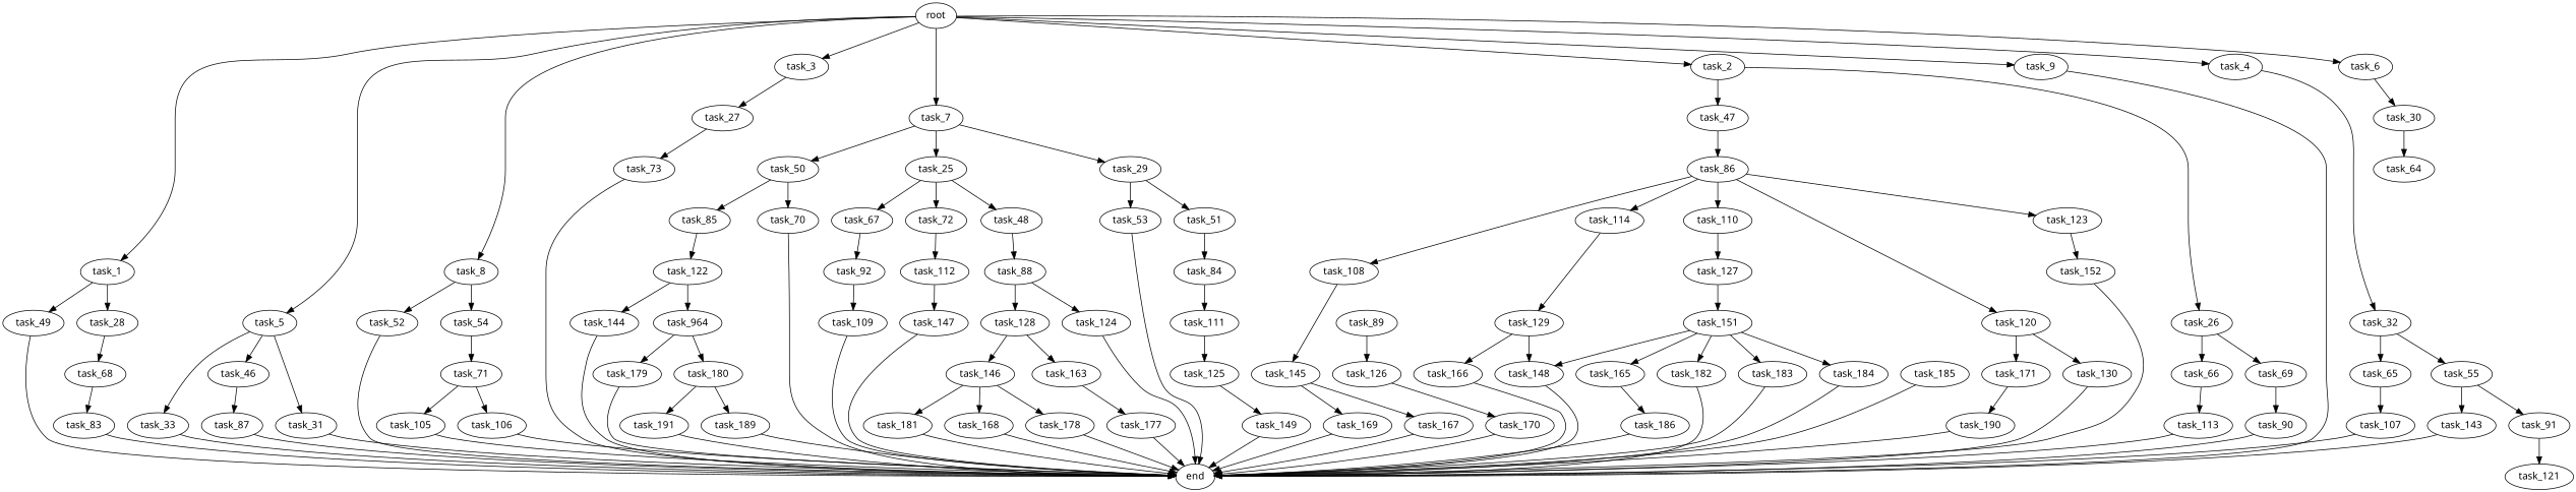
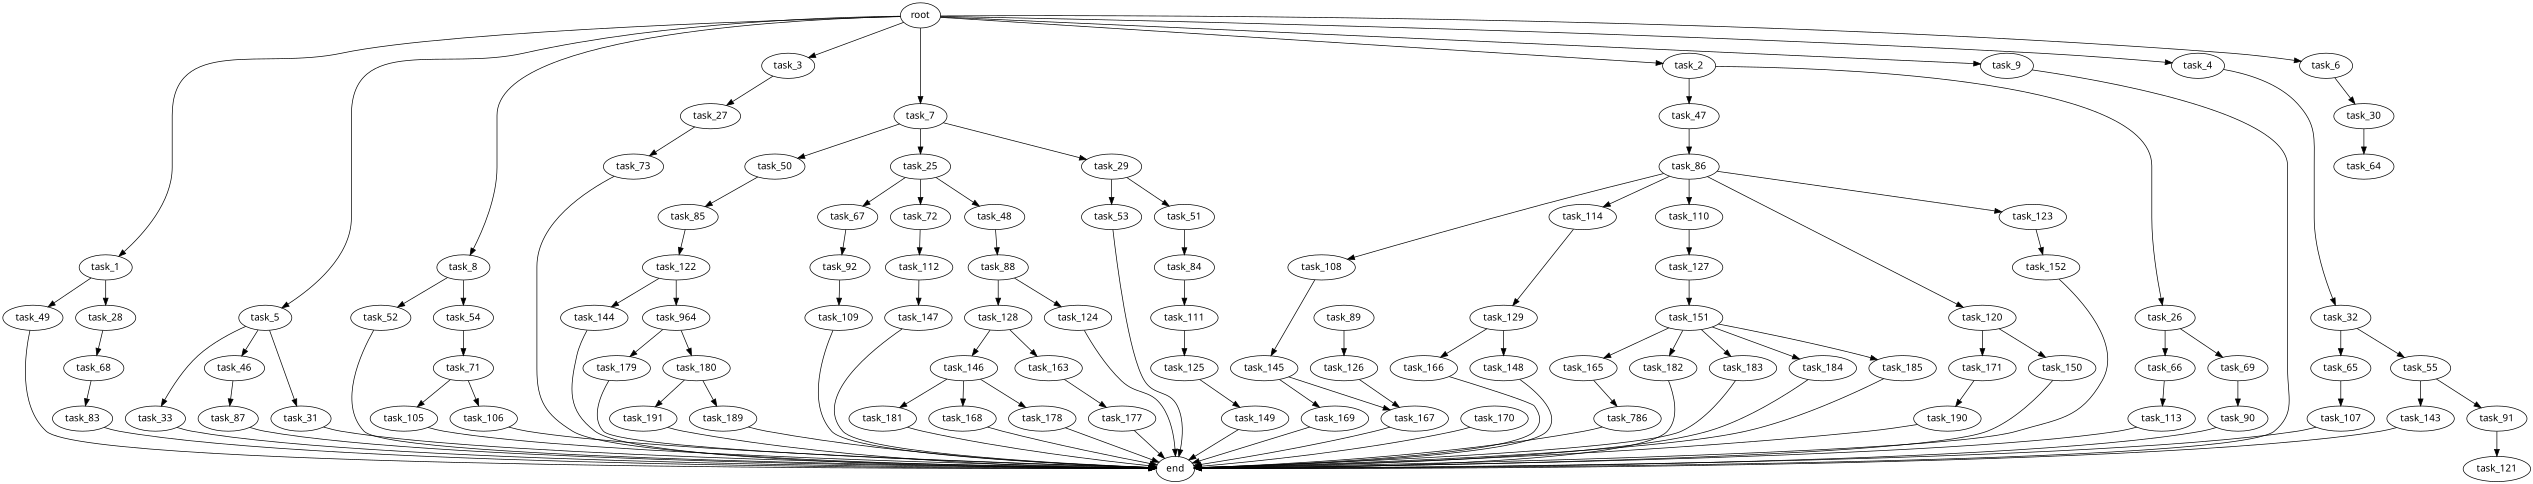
  digraph {
    fontname="Noto Sans"
    node [fontname="Noto Sans"]
    edge [fontname="Noto Sans"]
    root
    task_1
    task_2
    task_3
    task_4
    task_5
    task_6
    task_7
    task_8
    task_9
    task_28
    task_49
    task_26
    task_47
    task_27
    task_32
    task_31
    task_33
    task_46
    task_30
    task_25
    task_29
    task_50
    task_52
    task_54
    end
    task_68
    task_66
    task_69
    task_86
    task_73
    task_55
    task_65
    task_87
    task_64
    task_48
    task_67
    task_72
    task_51
    task_53
-   task_70
    task_85
    task_71
    task_88
    task_92
    task_112
    task_113
    task_90
    task_83
    task_84
    task_91
    task_143
    task_107
    task_108
    task_110
    task_114
    task_120
    task_123
    task_124
    task_128
    task_122
    task_111
    task_105
    task_106
    task_121
    task_109
    task_89
    task_126
    task_147
    task_125
    task_144
    n72 [label=task_964]
    task_145
    task_127
    task_129
-   task_150 [label=task_130]
+   task_150
    task_171
    task_152
    task_146
    task_163
    task_170
    task_167
    task_169
    task_151
    task_149
    task_148
    task_166
    task_190
    task_179
    task_180
    task_165
    task_182
    task_183
    task_184
    task_185
    task_168
    task_178
    task_181
    task_177
-   task_186
+   task_186 [label=task_786]
    task_189
    task_191
    root -> task_1
    root -> task_2
    root -> task_3
    root -> task_4
    root -> task_5
    root -> task_6
    root -> task_7
    root -> task_8
    root -> task_9
    task_1 -> task_28
    task_1 -> task_49
    task_2 -> task_26
    task_2 -> task_47
    task_3 -> task_27
    task_4 -> task_32
    task_5 -> task_31
    task_5 -> task_33
    task_5 -> task_46
    task_6 -> task_30
    task_7 -> task_25
    task_7 -> task_29
    task_7 -> task_50
    task_8 -> task_52
    task_8 -> task_54
    task_9 -> end
    task_28 -> task_68
    task_49 -> end
    task_26 -> task_66
    task_26 -> task_69
    task_47 -> task_86
    task_27 -> task_73
    task_32 -> task_55
    task_32 -> task_65
    task_31 -> end
    task_33 -> end
    task_46 -> task_87
    task_30 -> task_64
    task_25 -> task_48
    task_25 -> task_67
    task_25 -> task_72
    task_29 -> task_51
    task_29 -> task_53
-   task_50 -> task_70
    task_50 -> task_85
    task_52 -> end
    task_54 -> task_71
    task_68 -> task_83
    task_66 -> task_113
    task_69 -> task_90
    task_86 -> task_108
    task_86 -> task_110
    task_86 -> task_114
    task_86 -> task_120
    task_86 -> task_123
    task_73 -> end
    task_55 -> task_91
    task_55 -> task_143
    task_65 -> task_107
    task_87 -> end
    task_48 -> task_88
    task_67 -> task_92
    task_72 -> task_112
    task_51 -> task_84
    task_53 -> end
-   task_70 -> end
    task_85 -> task_122
    task_71 -> task_105
    task_71 -> task_106
    task_88 -> task_124
    task_88 -> task_128
    task_92 -> task_109
    task_112 -> task_147
    task_113 -> end
    task_90 -> end
    task_83 -> end
    task_84 -> task_111
    task_91 -> task_121
    task_143 -> end
    task_107 -> end
    task_108 -> task_145
    task_110 -> task_127
    task_114 -> task_129
    task_120 -> task_150
    task_120 -> task_171
    task_123 -> task_152
    task_124 -> end
    task_128 -> task_146
    task_128 -> task_163
    task_122 -> task_144
    task_122 -> n72
    task_111 -> task_125
    task_105 -> end
    task_106 -> end
    task_109 -> end
    task_89 -> task_126
-   task_126 -> task_170
+   task_126 -> task_167
    task_147 -> end
    task_125 -> task_149
    task_144 -> end
    n72 -> task_179
    n72 -> task_180
    task_145 -> task_167
    task_145 -> task_169
    task_127 -> task_151
    task_129 -> task_148
    task_129 -> task_166
    task_150 -> end
    task_171 -> task_190
    task_152 -> end
    task_146 -> task_168
    task_146 -> task_178
    task_146 -> task_181
    task_163 -> task_177
    task_170 -> end
    task_167 -> end
    task_169 -> end
    task_151 -> task_165
    task_151 -> task_182
    task_151 -> task_183
    task_151 -> task_184
-   task_151 -> task_148
+   task_151 -> task_185
    task_149 -> end
    task_148 -> end
    task_166 -> end
    task_190 -> end
    task_179 -> end
    task_180 -> task_189
    task_180 -> task_191
    task_165 -> task_186
    task_182 -> end
    task_183 -> end
    task_184 -> end
    task_185 -> end
    task_168 -> end
    task_178 -> end
    task_181 -> end
    task_177 -> end
    task_186 -> end
    task_189 -> end
    task_191 -> end
  }
